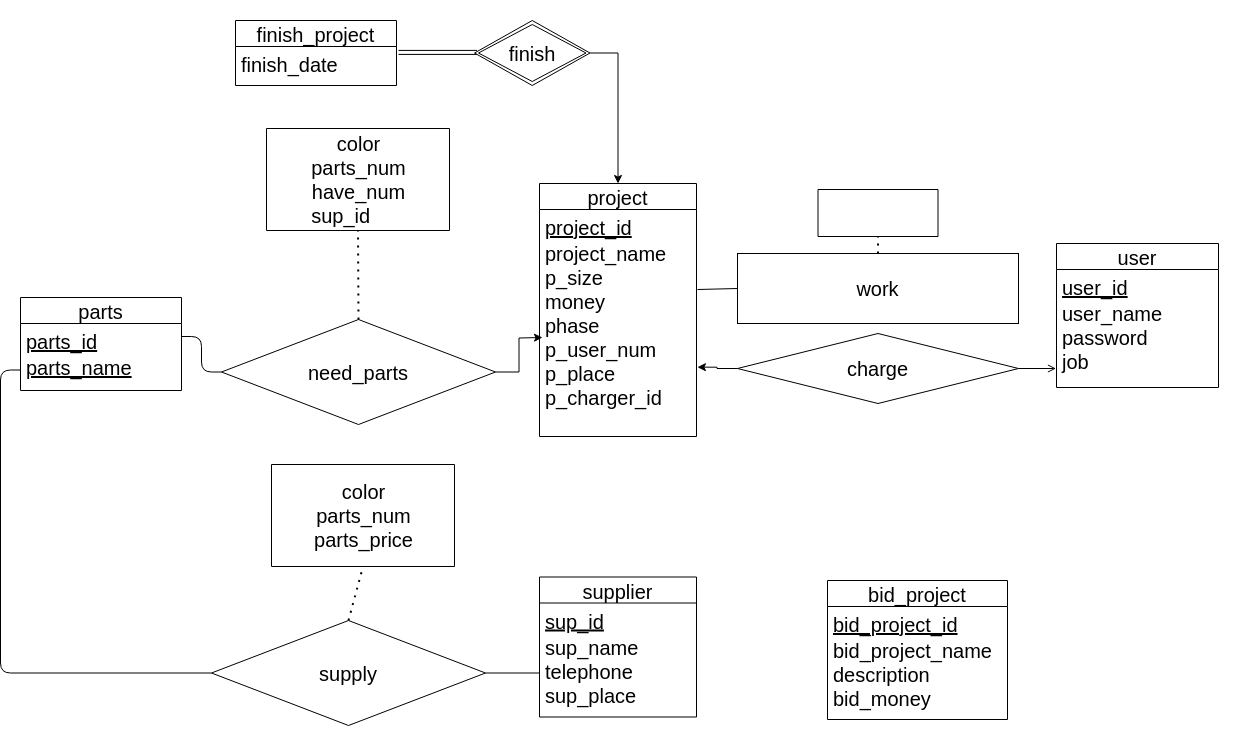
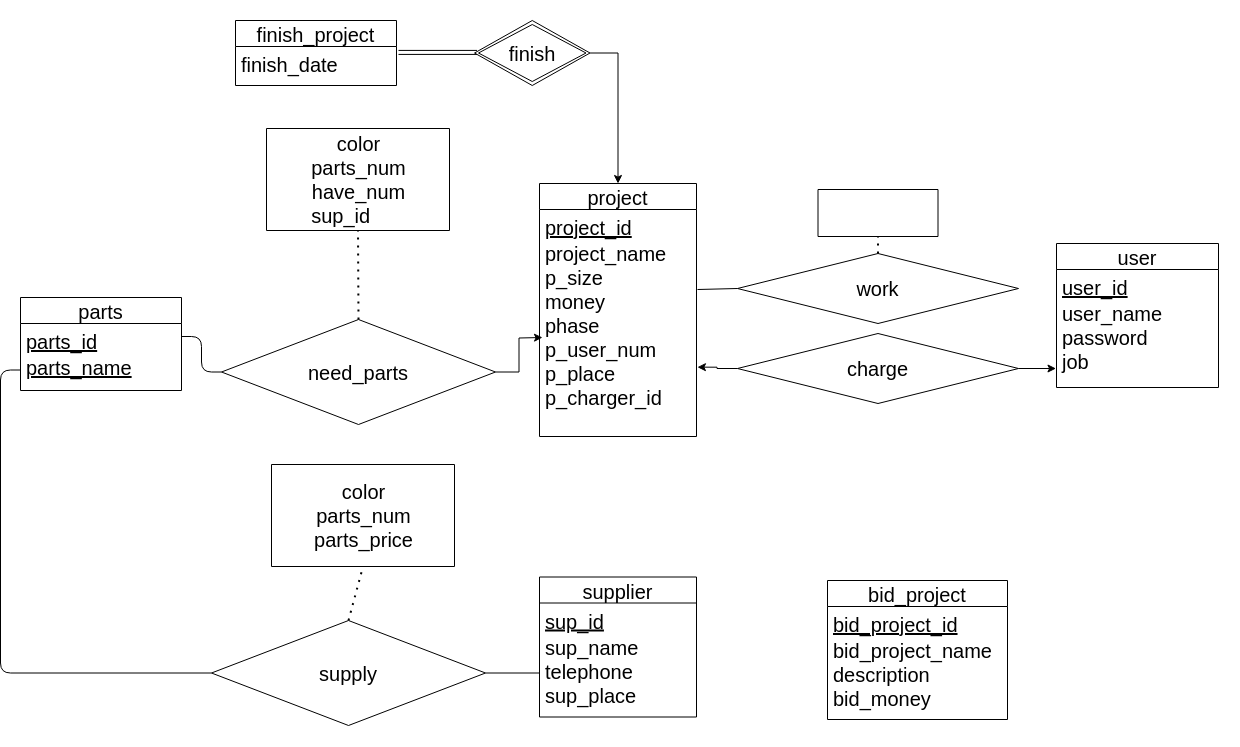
  <mxCell id="0" />
  <mxCell id="1" parent="0" />
  <mxCell id="2" value="supplier" style="swimlane;fontStyle=0;childLayout=stackLayout;horizontal=1;startSize=26;horizontalStack=0;resizeParent=1;resizeParentMax=0;resizeLast=0;collapsible=1;marginBottom=0;fontSize=20;" vertex="1" parent="1"><mxGeometry x="539" y="576.5" width="157" height="140" as="geometry"><mxRectangle x="650" y="518" width="72" height="28" as="alternateBounds" /></mxGeometry></mxCell>
  <mxCell id="3" value="sup_id" style="text;strokeColor=none;fillColor=none;align=left;verticalAlign=top;spacingLeft=4;spacingRight=4;overflow=hidden;rotatable=0;points=[[0,0.5],[1,0.5]];portConstraint=eastwest;fontSize=20;fontStyle=4" vertex="1" parent="2"><mxGeometry y="26" width="157" height="26" as="geometry" /></mxCell>
  <mxCell id="4" value="sup_name&#10;telephone&#10;sup_place" style="text;strokeColor=none;fillColor=none;align=left;verticalAlign=top;spacingLeft=4;spacingRight=4;overflow=hidden;rotatable=0;points=[[0,0.5],[1,0.5]];portConstraint=eastwest;fontSize=20;" vertex="1" parent="2"><mxGeometry y="52" width="157" height="88" as="geometry" /></mxCell>
  <mxCell id="5" value="supply" style="rhombus;whiteSpace=wrap;html=1;fontSize=20;" vertex="1" parent="1"><mxGeometry x="211" y="620" width="274" height="105" as="geometry" /></mxCell>
  <mxCell id="6" value="" style="swimlane;startSize=0;fontSize=20;" vertex="1" parent="1"><mxGeometry x="271" y="464" width="183" height="102" as="geometry" /></mxCell>
  <mxCell id="7" value="color&lt;br&gt;parts_num&lt;br&gt;parts_price" style="text;html=1;align=center;verticalAlign=middle;resizable=0;points=[];autosize=1;strokeColor=none;fontSize=20;" vertex="1" parent="6"><mxGeometry x="37" y="13" width="109" height="76" as="geometry" /></mxCell>
  <mxCell id="8" style="edgeStyle=orthogonalEdgeStyle;rounded=1;orthogonalLoop=1;jettySize=auto;html=1;exitX=0;exitY=0.5;exitDx=0;exitDy=0;entryX=0;entryY=0.5;entryDx=0;entryDy=0;fontSize=11;endArrow=none;" edge="1" parent="1" source="13" target="5"><mxGeometry relative="1" as="geometry" /></mxCell>
  <mxCell id="9" style="edgeStyle=orthogonalEdgeStyle;rounded=1;orthogonalLoop=1;jettySize=auto;html=1;exitX=0;exitY=0.5;exitDx=0;exitDy=0;entryX=1;entryY=0.5;entryDx=0;entryDy=0;fontSize=11;endArrow=none;" edge="1" parent="1" source="4" target="5"><mxGeometry relative="1" as="geometry" /></mxCell>
  <mxCell id="10" value="" style="endArrow=none;dashed=1;html=1;dashPattern=1 3;strokeWidth=2;exitX=0.5;exitY=0;exitDx=0;exitDy=0;entryX=0.5;entryY=1;entryDx=0;entryDy=0;" edge="1" parent="1" source="5" target="6"><mxGeometry width="50" height="50" relative="1" as="geometry"><mxPoint x="317" y="616" as="sourcePoint" /><mxPoint x="367" y="571" as="targetPoint" /></mxGeometry></mxCell>
  <mxCell id="11" value="parts" style="swimlane;fontStyle=0;childLayout=stackLayout;horizontal=1;startSize=26;horizontalStack=0;resizeParent=1;resizeParentMax=0;resizeLast=0;collapsible=1;marginBottom=0;fontSize=20;" vertex="1" parent="1"><mxGeometry x="20" y="297" width="161" height="93" as="geometry" /></mxCell>
  <mxCell id="12" value="parts_id" style="text;strokeColor=none;fillColor=none;align=left;verticalAlign=top;spacingLeft=4;spacingRight=4;overflow=hidden;rotatable=0;points=[[0,0.5],[1,0.5]];portConstraint=eastwest;fontSize=20;fontStyle=4" vertex="1" parent="11"><mxGeometry y="26" width="161" height="26" as="geometry" /></mxCell>
  <mxCell id="13" value="parts_name" style="text;strokeColor=none;fillColor=none;align=left;verticalAlign=top;spacingLeft=4;spacingRight=4;overflow=hidden;rotatable=0;points=[[0,0.5],[1,0.5]];portConstraint=eastwest;fontSize=20;fontStyle=4" vertex="1" parent="11"><mxGeometry y="52" width="161" height="41" as="geometry" /></mxCell>
  <mxCell id="14" value="project" style="swimlane;fontStyle=0;childLayout=stackLayout;horizontal=1;startSize=26;horizontalStack=0;resizeParent=1;resizeParentMax=0;resizeLast=0;collapsible=1;marginBottom=0;fontSize=20;" vertex="1" parent="1"><mxGeometry x="539" y="183" width="157" height="253" as="geometry"><mxRectangle x="650" y="518" width="72" height="28" as="alternateBounds" /></mxGeometry></mxCell>
  <mxCell id="15" value="project_id" style="text;strokeColor=none;fillColor=none;align=left;verticalAlign=top;spacingLeft=4;spacingRight=4;overflow=hidden;rotatable=0;points=[[0,0.5],[1,0.5]];portConstraint=eastwest;fontSize=20;fontStyle=4" vertex="1" parent="14"><mxGeometry y="26" width="157" height="26" as="geometry" /></mxCell>
  <mxCell id="16" value="project_name&#10;p_size&#10;money&#10;phase&#10;p_user_num&#10;p_place&#10;p_charger_id" style="text;strokeColor=none;fillColor=none;align=left;verticalAlign=top;spacingLeft=4;spacingRight=4;overflow=hidden;rotatable=0;points=[[0,0.5],[1,0.5]];portConstraint=eastwest;fontSize=20;" vertex="1" parent="14"><mxGeometry y="52" width="157" height="201" as="geometry" /></mxCell>
  <mxCell id="17" value="need_parts" style="rhombus;whiteSpace=wrap;html=1;fontSize=20;" vertex="1" parent="1"><mxGeometry x="221" y="319" width="274" height="105" as="geometry" /></mxCell>
  <mxCell id="18" value="" style="swimlane;startSize=0;fontSize=20;" vertex="1" parent="1"><mxGeometry x="266" y="128" width="183" height="102" as="geometry" /></mxCell>
  <mxCell id="19" value="color&lt;br&gt;parts_num&lt;br&gt;have_num&lt;br&gt;&lt;div style=&quot;text-align: left&quot;&gt;&lt;span&gt;sup_id&lt;/span&gt;&lt;/div&gt;" style="text;html=1;align=center;verticalAlign=middle;resizable=0;points=[];autosize=1;strokeColor=none;fontSize=20;" vertex="1" parent="18"><mxGeometry x="39" y="1" width="105" height="100" as="geometry" /></mxCell>
  <mxCell id="20" style="edgeStyle=orthogonalEdgeStyle;orthogonalLoop=1;jettySize=auto;html=1;exitX=1;exitY=0.5;exitDx=0;exitDy=0;entryX=0;entryY=0.5;entryDx=0;entryDy=0;fontSize=11;rounded=1;endArrow=none;" edge="1" parent="1" source="12" target="17"><mxGeometry relative="1" as="geometry" /></mxCell>
  <mxCell id="21" style="edgeStyle=orthogonalEdgeStyle;rounded=0;orthogonalLoop=1;jettySize=auto;html=1;exitX=1;exitY=0.5;exitDx=0;exitDy=0;fontSize=20;" edge="1" parent="1" source="17"><mxGeometry relative="1" as="geometry"><mxPoint x="542" y="337" as="targetPoint" /></mxGeometry></mxCell>
  <mxCell id="22" value="" style="endArrow=none;dashed=1;html=1;dashPattern=1 3;strokeWidth=2;exitX=0.5;exitY=0;exitDx=0;exitDy=0;entryX=0.5;entryY=1;entryDx=0;entryDy=0;" edge="1" parent="1" source="17" target="18"><mxGeometry width="50" height="50" relative="1" as="geometry"><mxPoint x="312" y="280" as="sourcePoint" /><mxPoint x="362" y="235" as="targetPoint" /></mxGeometry></mxCell>
  <mxCell id="23" value="user" style="swimlane;fontStyle=0;childLayout=stackLayout;horizontal=1;startSize=26;horizontalStack=0;resizeParent=1;resizeParentMax=0;resizeLast=0;collapsible=1;marginBottom=0;fontSize=20;" vertex="1" parent="1"><mxGeometry x="1056" y="243" width="162" height="144" as="geometry" /></mxCell>
  <mxCell id="24" value="user_id" style="text;strokeColor=none;fillColor=none;align=left;verticalAlign=top;spacingLeft=4;spacingRight=4;overflow=hidden;rotatable=0;points=[[0,0.5],[1,0.5]];portConstraint=eastwest;fontSize=20;fontStyle=4" vertex="1" parent="23"><mxGeometry y="26" width="162" height="26" as="geometry" /></mxCell>
  <mxCell id="25" value="user_name&#10;password&#10;job" style="text;strokeColor=none;fillColor=none;align=left;verticalAlign=top;spacingLeft=4;spacingRight=4;overflow=hidden;rotatable=0;points=[[0,0.5],[1,0.5]];portConstraint=eastwest;fontSize=20;fontStyle=0" vertex="1" parent="23"><mxGeometry y="52" width="162" height="92" as="geometry" /></mxCell>
- <mxCell id="26" value="work" style="whiteSpace=wrap;html=1;fontSize=20;rounded=0;" vertex="1" parent="1"><mxGeometry x="737" y="253" width="281" height="70" as="geometry" /></mxCell>
+ <mxCell id="26" value="work" style="rhombus;whiteSpace=wrap;html=1;fontSize=20;" vertex="1" parent="1"><mxGeometry x="737" y="253" width="281" height="70" as="geometry" /></mxCell>
  <mxCell id="27" value="" style="swimlane;startSize=0;fontSize=20;" vertex="1" parent="1"><mxGeometry x="817.5" y="189" width="120" height="47" as="geometry" /></mxCell>
  <mxCell id="28" value="" style="endArrow=none;dashed=1;html=1;dashPattern=1 3;strokeWidth=2;exitX=0.5;exitY=0;exitDx=0;exitDy=0;entryX=0.5;entryY=1;entryDx=0;entryDy=0;" edge="1" parent="1" source="26" target="27"><mxGeometry width="50" height="50" relative="1" as="geometry"><mxPoint x="832" y="280" as="sourcePoint" /><mxPoint x="882" y="235" as="targetPoint" /></mxGeometry></mxCell>
  <mxCell id="29" style="edgeStyle=orthogonalEdgeStyle;rounded=0;orthogonalLoop=1;jettySize=auto;html=1;exitX=0;exitY=0.5;exitDx=0;exitDy=0;entryX=1.006;entryY=0.655;entryDx=0;entryDy=0;entryPerimeter=0;" edge="1" parent="1" source="31" target="16"><mxGeometry relative="1" as="geometry" /></mxCell>
- <mxCell id="30" style="edgeStyle=orthogonalEdgeStyle;rounded=0;orthogonalLoop=1;jettySize=auto;html=1;exitX=1;exitY=0.5;exitDx=0;exitDy=0;entryX=-0.003;entryY=0.802;entryDx=0;entryDy=0;entryPerimeter=0;endArrow=open;" edge="1" parent="1" source="31" target="25"><mxGeometry relative="1" as="geometry" /></mxCell>
+ <mxCell id="30" style="edgeStyle=orthogonalEdgeStyle;rounded=0;orthogonalLoop=1;jettySize=auto;html=1;exitX=1;exitY=0.5;exitDx=0;exitDy=0;entryX=-0.003;entryY=0.802;entryDx=0;entryDy=0;entryPerimeter=0;" edge="1" parent="1" source="31" target="25"><mxGeometry relative="1" as="geometry" /></mxCell>
  <mxCell id="31" value="charge" style="rhombus;whiteSpace=wrap;html=1;fontSize=20;" vertex="1" parent="1"><mxGeometry x="737" y="333" width="281" height="70" as="geometry" /></mxCell>
  <mxCell id="32" style="edgeStyle=orthogonalEdgeStyle;rounded=0;orthogonalLoop=1;jettySize=auto;html=1;exitX=1;exitY=0.5;exitDx=0;exitDy=0;entryX=0.5;entryY=0;entryDx=0;entryDy=0;strokeColor=#000000;" edge="1" parent="1" source="33" target="14"><mxGeometry relative="1" as="geometry"><mxPoint x="752.628" y="-94.027" as="targetPoint" /></mxGeometry></mxCell>
  <mxCell id="33" value="&lt;font style=&quot;font-size: 20px&quot;&gt;finish&lt;/font&gt;" style="rhombus;whiteSpace=wrap;html=1;double=1;" vertex="1" parent="1"><mxGeometry x="474" y="20" width="115.5" height="65" as="geometry" /></mxCell>
  <mxCell id="34" value="finish_project" style="swimlane;fontStyle=0;childLayout=stackLayout;horizontal=1;startSize=26;horizontalStack=0;resizeParent=1;resizeParentMax=0;resizeLast=0;collapsible=1;marginBottom=0;fontSize=20;" vertex="1" parent="1"><mxGeometry x="235" y="20" width="161" height="65" as="geometry" /></mxCell>
  <mxCell id="35" value="finish_date" style="text;strokeColor=none;fillColor=none;align=left;verticalAlign=top;spacingLeft=4;spacingRight=4;overflow=hidden;rotatable=0;points=[[0,0.5],[1,0.5]];portConstraint=eastwest;fontSize=20;fontStyle=0" vertex="1" parent="34"><mxGeometry y="26" width="161" height="39" as="geometry" /></mxCell>
  <mxCell id="36" value="" style="endArrow=none;html=1;strokeColor=#000000;shape=link;" edge="1" parent="1"><mxGeometry width="50" height="50" relative="1" as="geometry"><mxPoint x="398" y="51.91" as="sourcePoint" /><mxPoint x="476.5" y="51.91" as="targetPoint" /></mxGeometry></mxCell>
  <mxCell id="37" value="bid_project" style="swimlane;fontStyle=0;childLayout=stackLayout;horizontal=1;startSize=26;horizontalStack=0;resizeParent=1;resizeParentMax=0;resizeLast=0;collapsible=1;marginBottom=0;fontSize=20;" vertex="1" parent="1"><mxGeometry x="827" y="580" width="180" height="139" as="geometry"><mxRectangle x="650" y="518" width="72" height="28" as="alternateBounds" /></mxGeometry></mxCell>
  <mxCell id="38" value="bid_project_id" style="text;strokeColor=none;fillColor=none;align=left;verticalAlign=top;spacingLeft=4;spacingRight=4;overflow=hidden;rotatable=0;points=[[0,0.5],[1,0.5]];portConstraint=eastwest;fontSize=20;fontStyle=4" vertex="1" parent="37"><mxGeometry y="26" width="180" height="26" as="geometry" /></mxCell>
  <mxCell id="39" value="bid_project_name&#10;description&#10;bid_money" style="text;strokeColor=none;fillColor=none;align=left;verticalAlign=top;spacingLeft=4;spacingRight=4;overflow=hidden;rotatable=0;points=[[0,0.5],[1,0.5]];portConstraint=eastwest;fontSize=20;" vertex="1" parent="37"><mxGeometry y="52" width="180" height="87" as="geometry" /></mxCell>
  <mxCell id="40" value="" style="endArrow=none;html=1;exitX=0;exitY=0.5;exitDx=0;exitDy=0;" edge="1" parent="1" source="26"><mxGeometry width="50" height="50" relative="1" as="geometry"><mxPoint x="619" y="394" as="sourcePoint" /><mxPoint x="697" y="289" as="targetPoint" /></mxGeometry></mxCell>
